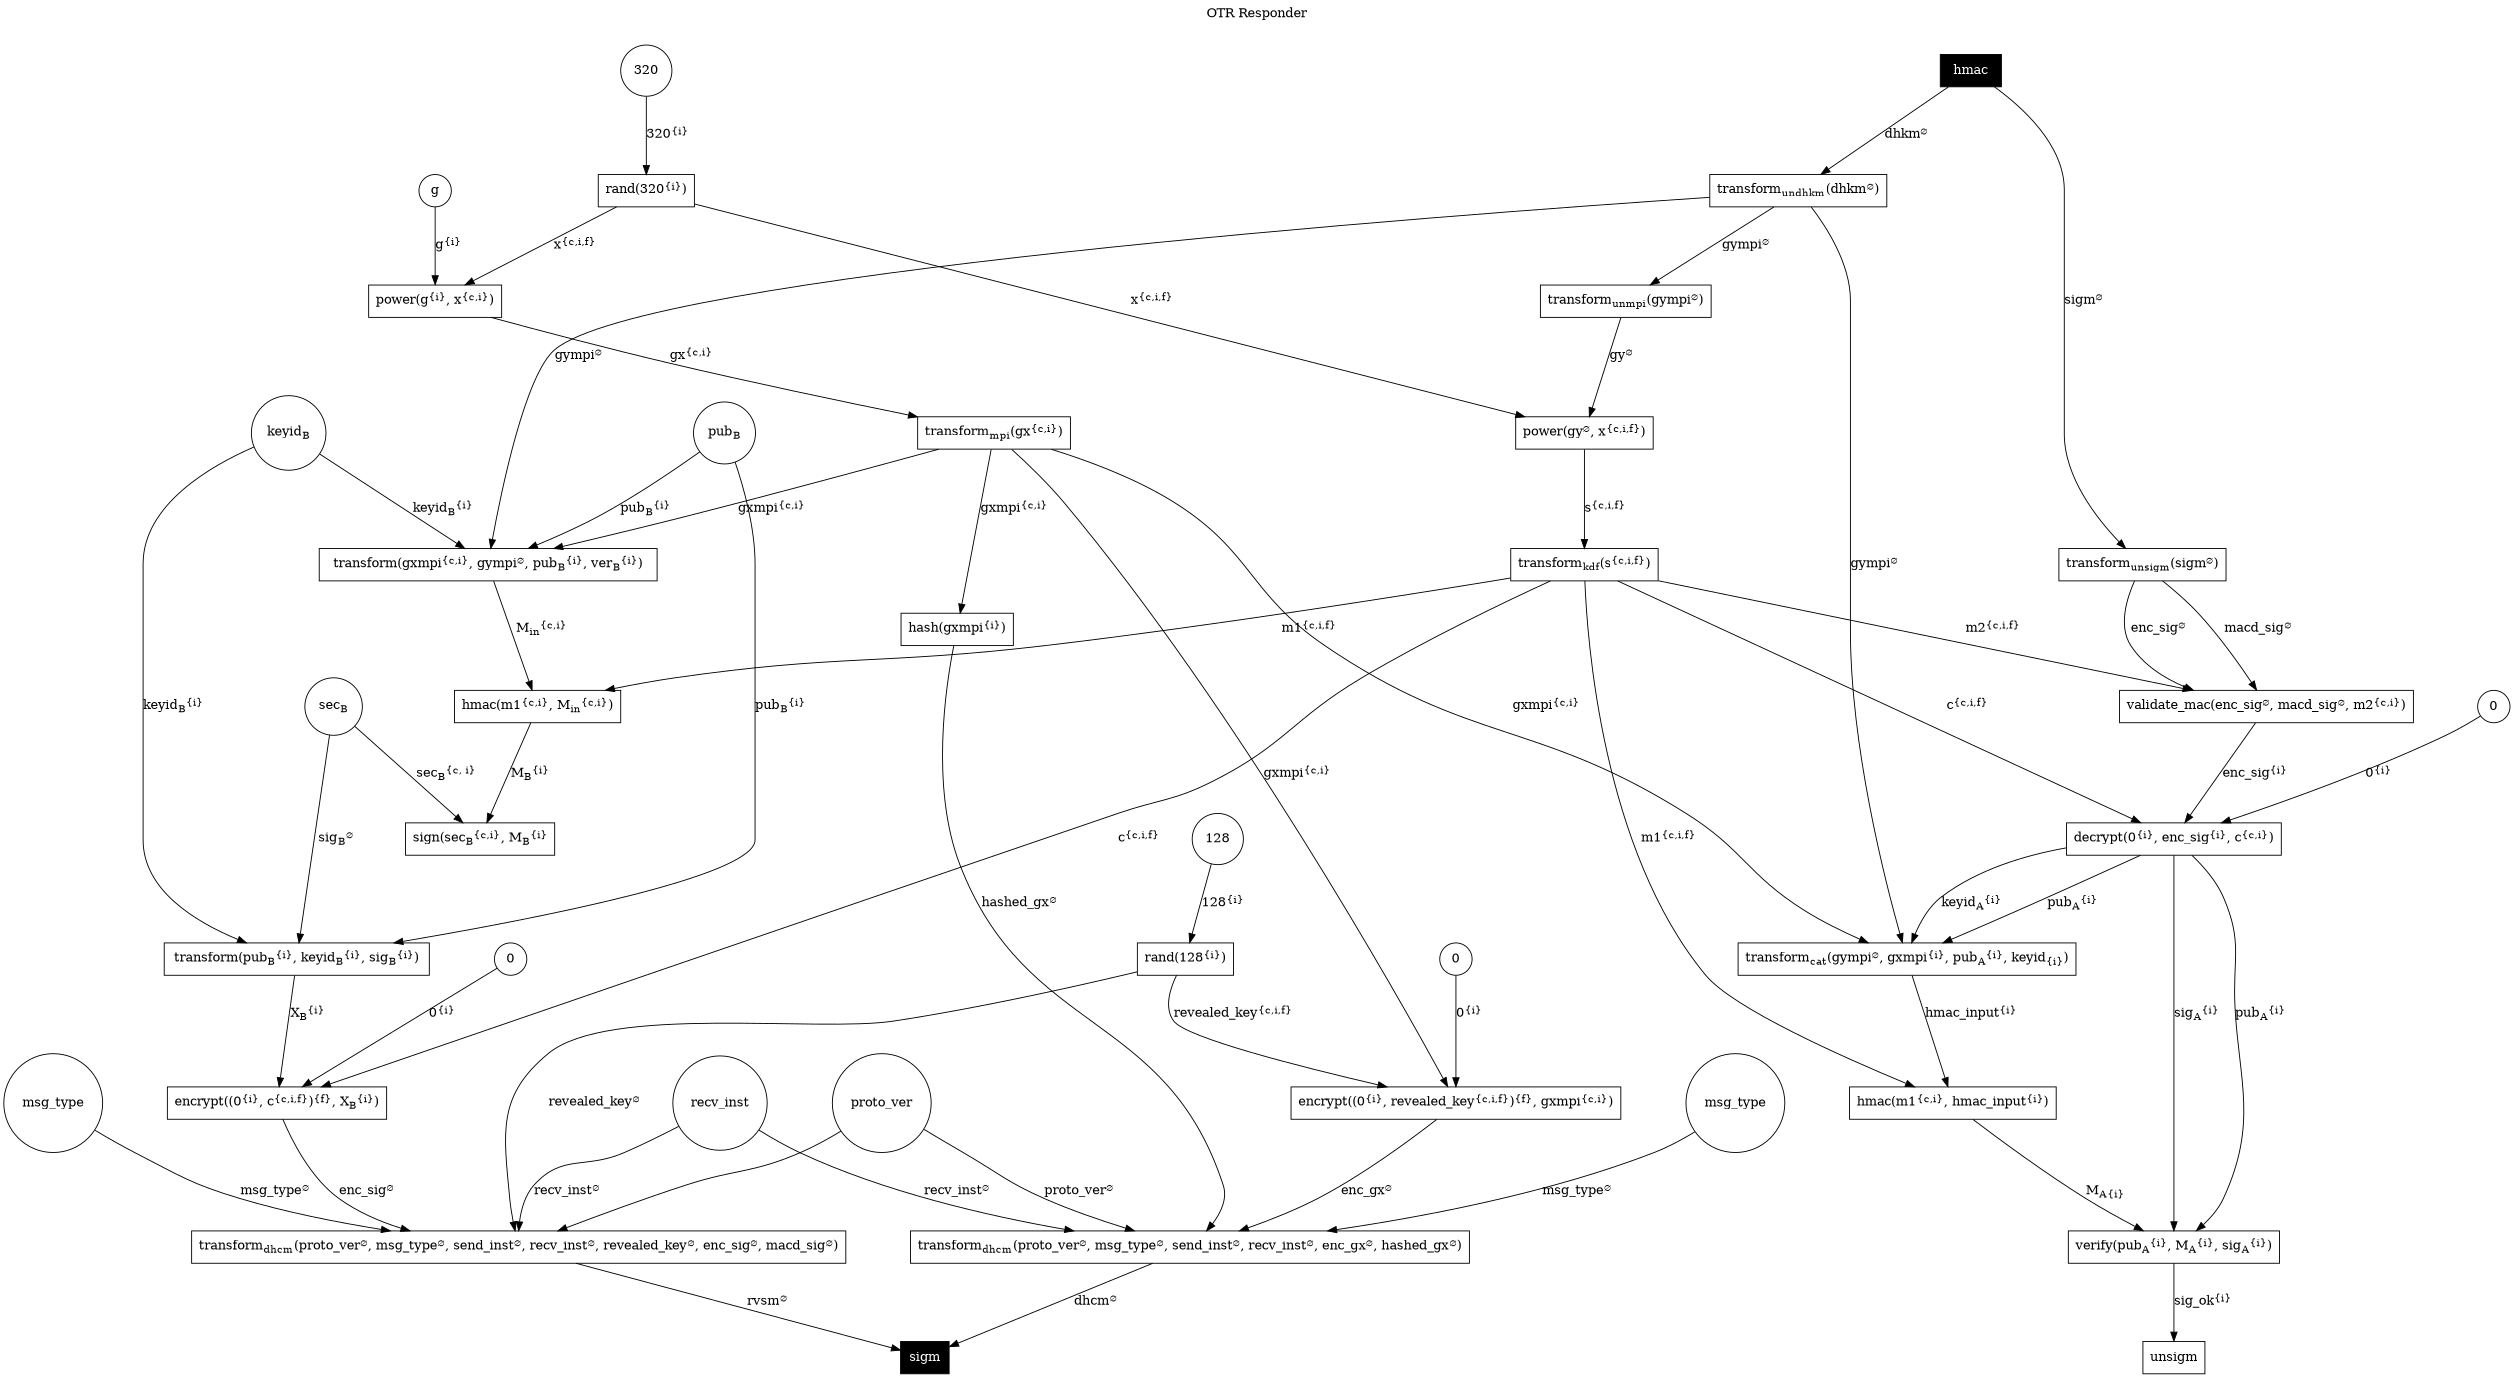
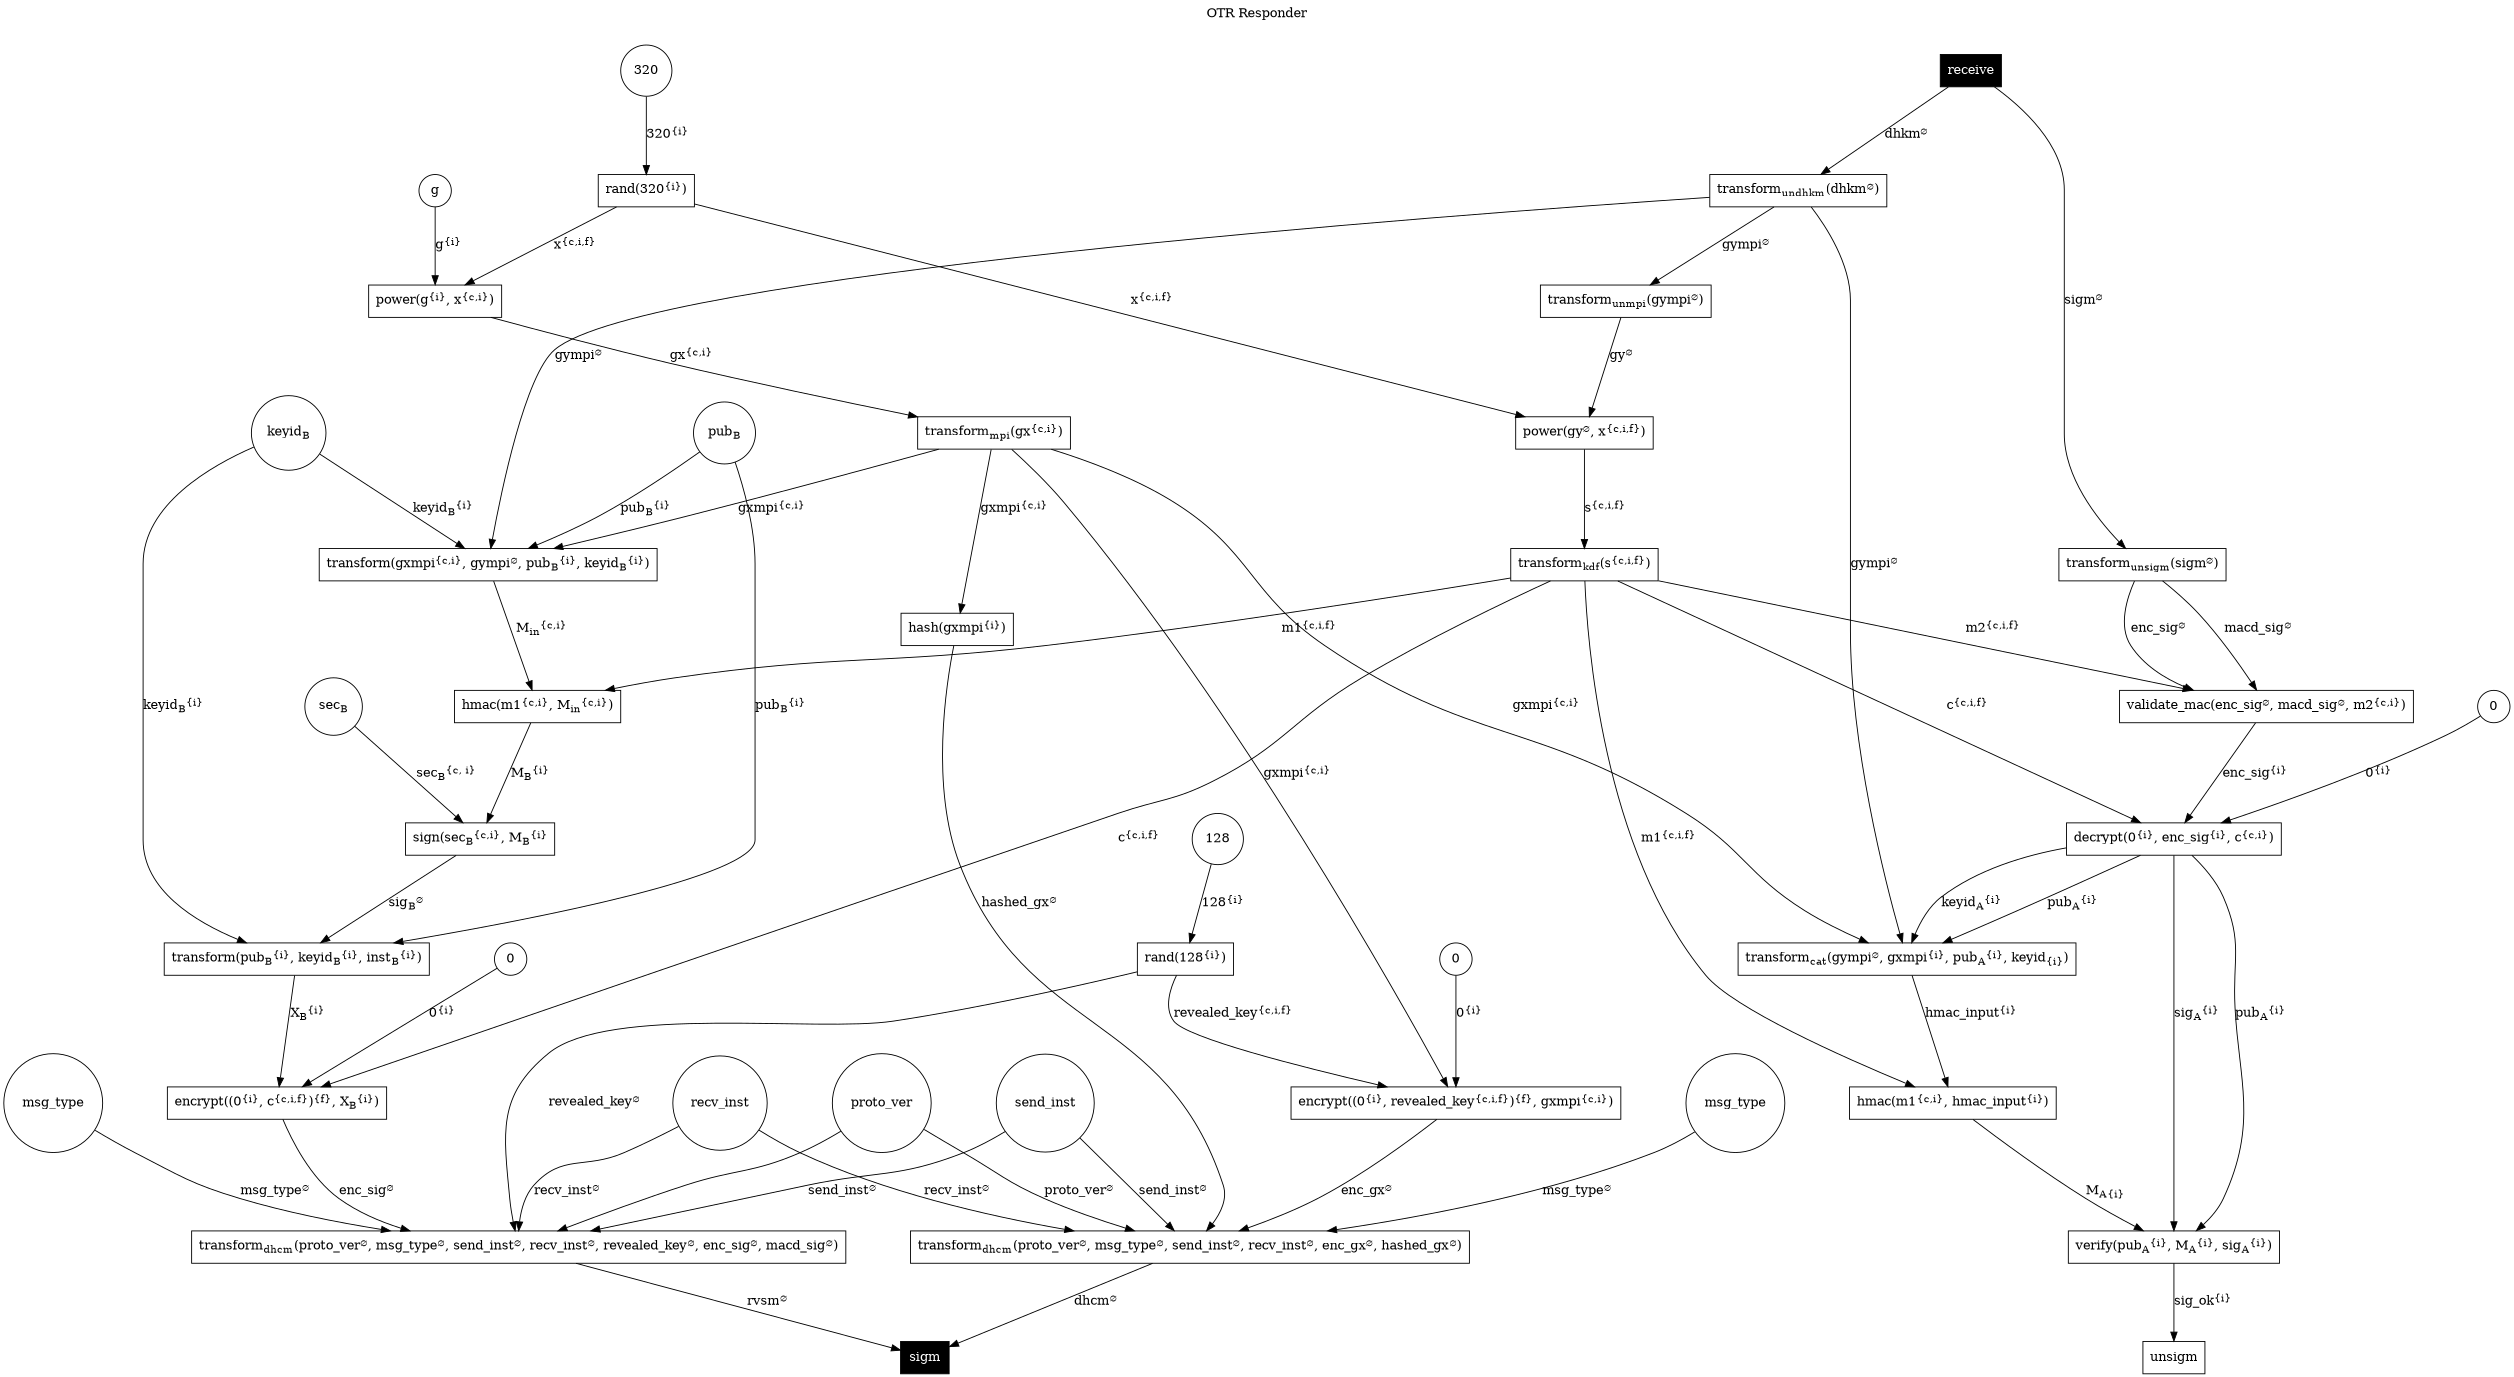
  digraph {
    label="OTR Responder"
    labelloc=t
    nodesep=1.0
    ranksep=1.0
    node [shape=rect]
    n1 [label=<transform<sub>dhcm</sub>(proto_ver<sup>&empty;</sup>, msg_type<sup>&empty;</sup>, send_inst<sup>&empty;</sup>, recv_inst<sup>&empty;</sup>, enc_gx<sup>&empty;</sup>, hashed_gx<sup>&empty;</sup>)>]
    n2 [color=black fontcolor=white label=sigm style=filled]
    n3 [label=<proto_ver> shape=circle]
    n4 [label=<transform<sub>dhcm</sub>(proto_ver<sup>&empty;</sup>, msg_type<sup>&empty;</sup>, send_inst<sup>&empty;</sup>, recv_inst<sup>&empty;</sup>, revealed_key<sup>&empty;</sup>, enc_sig<sup>&empty;</sup>, macd_sig<sup>&empty;</sup>)>]
    n5 [label=<msg_type> shape=circle]
    n6 [label=<msg_type> shape=circle]
+   n7 [label=<send_inst> shape=circle]
    n8 [label=<recv_inst> shape=circle]
    n9 [label=<encrypt((0<sup>{i}</sup>, revealed_key<sup>{c,i,f}</sup>)<sup>{f}</sup>, gxmpi<sup>{c,i}</sup>)>]
    n10 [label=<hash(gxmpi<sup>{i}</sup>)>]
    n11 [label=<0> shape=circle]
    n12 [label=<rand(128<sup>{i}</sup>)>]
    n13 [label=<128> shape=circle]
    n14 [label=<transform<sub>mpi</sub>(gx<sup>{c,i}</sup>)>]
-   n15 [label=<transform(gxmpi<sup>{c,i}</sup>, gympi<sup>&empty;</sup>, pub<sub>B</sub><sup>{i}</sup>, ver<sub>B</sub><sup>{i}</sup>)>]
+   n15 [label=<transform(gxmpi<sup>{c,i}</sup>, gympi<sup>&empty;</sup>, pub<sub>B</sub><sup>{i}</sup>, keyid<sub>B</sub><sup>{i}</sup>)>]
    n16 [label=<transform<sub>cat</sub>(gympi<sup>&empty;</sup>, gxmpi<sup>{i}</sup>, pub<sub>A</sub><sup>{i}</sup>, keyid<sub>{i}</sub>)>]
    n17 [label=<hmac(m1<sup>{c,i}</sup>, M<sub>in</sub><sup>{c,i}</sup>)>]
    n18 [label=<hmac(m1<sup>{c,i}</sup>, hmac_input<sup>{i}</sup>)>]
    n19 [label=<sign(sec<sub>B</sub><sup>{c,i}</sup>, M<sub>B</sub><sup>{i}</sup>>]
    n20 [label=<verify(pub<sub>A</sub><sup>{i}</sup>, M<sub>A</sub><sup>{i}</sup>, sig<sub>A</sub><sup>{i}</sup>)>]
    n21 [label=<power(g<sup>{i}</sup>, x<sup>{c,i}</sup>)>]
    n22 [label=g shape=circle]
    n23 [label=<rand(320<sup>{i}</sup>)>]
    n24 [label=<power(gy<sup>&empty;</sup>, x<sup>{c,i,f}</sup>)>]
    n25 [label=<transform<sub>kdf</sub>(s<sup>{c,i,f}</sup>)>]
    n26 [label=<validate_mac(enc_sig<sup>&empty;</sup>, macd_sig<sup>&empty;</sup>, m2<sup>{c,i}</sup>)>]
    n27 [label=<encrypt((0<sup>{i}</sup>, c<sup>{c,i,f}</sup>)<sup>{f}</sup>, X<sub>B</sub><sup>{i}</sup>)>]
    n28 [label=<decrypt(0<sup>{i}</sup>, enc_sig<sup>{i}</sup>, c<sup>{c,i}</sup>)>]
    n29 [label=<320> shape=circle]
-   n30 [color=black fontcolor=white label=hmac style=filled]
+   n30 [color=black fontcolor=white label=receive style=filled]
    n31 [label=<transform<sub>undhkm</sub>(dhkm<sup>&empty;</sup>)>]
    n32 [label=<transform<sub>unsigm</sub>(sigm<sup>&empty;</sup>)>]
    n33 [label=<transform<sub>unmpi</sub>(gympi<sup>&empty;</sup>)>]
    n34 [label=<0> shape=circle]
-   n35 [label=<transform(pub<sub>B</sub><sup>{i}</sup>, keyid<sub>B</sub><sup>{i}</sup>, sig<sub>B</sub><sup>{i}</sup>)>]
+   n35 [label=<transform(pub<sub>B</sub><sup>{i}</sup>, keyid<sub>B</sub><sup>{i}</sup>, inst<sub>B</sub><sup>{i}</sup>)>]
    n36 [label=unsigm]
    n37 [label=<pub<sub>B</sub>> shape=circle]
    n38 [label=<sec<sub>B</sub>> shape=circle]
    n39 [label=<keyid<sub>B</sub>> shape=circle]
    n40 [label=<0> shape=circle]
    n1 -> n2 [label=<dhcm<sup>&empty;</sup>>]
    n3 -> n1 [label=<proto_ver<sup>&empty;</sup>>]
    n3 -> n4
    n4 -> n2 [label=<rvsm<sup>&empty;</sup>>]
    n5 -> n1 [label=<msg_type<sup>&empty;</sup>>]
    n6 -> n4 [label=<msg_type<sup>&empty;</sup>>]
+   n7 -> n1 [label=<send_inst<sup>&empty;</sup>>]
+   n7 -> n4 [label=<send_inst<sup>&empty;</sup>>]
    n8 -> n1 [label=<recv_inst<sup>&empty;</sup>>]
    n8 -> n4 [label=<recv_inst<sup>&empty;</sup>>]
    n9 -> n1 [label=<enc_gx<sup>&empty;</sup>>]
    n10 -> n1 [label=<hashed_gx<sup>&empty;</sup>>]
    n11 -> n9 [label=<0<sup>{i}</sup>>]
    n12 -> n4 [label=<revealed_key<sup>&empty;</sup>>]
    n12 -> n9 [label=<revealed_key<sup>{c,i,f}</sup>>]
    n13 -> n12 [label=<128<sup>{i}</sup>>]
    n14 -> n9 [label=<gxmpi<sup>{c,i}</sup>>]
    n14 -> n10 [label=<gxmpi<sup>{c,i}</sup>>]
    n14 -> n15 [label=<gxmpi<sup>{c,i}</sup>>]
    n14 -> n16 [label=<gxmpi<sup>{c,i}</sup>>]
    n15 -> n17 [label=<M<sub>in</sub><sup>{c,i}</sup>>]
    n16 -> n18 [label=<hmac_input<sup>{i}</sup>>]
    n17 -> n19 [label=<M<sub>B</sub><sup>{i}</sup>>]
    n18 -> n20 [label=<M<sub>A</sub><sub>{i}</sub>>]
-   n38 -> n35 [label=<sig<sub>B</sub><sup>&empty;</sup>>]
+   n19 -> n35 [label=<sig<sub>B</sub><sup>&empty;</sup>>]
    n20 -> n36 [label=<sig_ok<sup>{i}</sup>>]
    n21 -> n14 [label=<gx<sup>{c,i}</sup>>]
    n22 -> n21 [label=<g<sup>{i}</sup>>]
    n23 -> n21 [label=<x<sup>{c,i,f}</sup>>]
    n23 -> n24 [label=<x<sup>{c,i,f}</sup>>]
    n24 -> n25 [label=<s<sup>{c,i,f}</sup>>]
    n25 -> n17 [label=<m1<sup>{c,i,f}</sup>>]
    n25 -> n18 [label=<m1<sup>{c,i,f}</sup>>]
    n25 -> n26 [label=<m2<sup>{c,i,f}</sup>>]
    n25 -> n27 [label=<c<sup>{c,i,f}</sup>>]
    n25 -> n28 [label=<c<sup>{c,i,f}</sup>>]
    n26 -> n28 [label=<enc_sig<sup>{i}</sup>>]
    n27 -> n4 [label=<enc_sig<sup>&empty;</sup>>]
    n28 -> n16 [label=<pub<sub>A</sub><sup>{i}</sup>>]
    n28 -> n16 [label=<keyid<sub>A</sub><sup>{i}</sup>>]
    n28 -> n20 [label=<sig<sub>A</sub><sup>{i}</sup>>]
    n28 -> n20 [label=<pub<sub>A</sub><sup>{i}</sup>>]
    n29 -> n23 [label=<320<sup>{i}</sup>>]
    n30 -> n31 [label=<dhkm<sup>&empty;</sup>>]
    n30 -> n32 [label=<sigm<sup>&empty;</sup>>]
    n31 -> n15 [label=<gympi<sup>&empty;</sup>>]
    n31 -> n16 [label=<gympi<sup>&empty;</sup>>]
    n31 -> n33 [label=<gympi<sup>&empty;</sup>>]
    n32 -> n26 [label=<enc_sig<sup>&empty;</sup>>]
    n32 -> n26 [label=<macd_sig<sup>&empty;</sup>>]
    n33 -> n24 [label=<gy<sup>&empty;</sup>>]
    n34 -> n27 [label=<0<sup>{i}</sup>>]
    n35 -> n27 [label=<X<sub>B</sub><sup>{i}</sup>>]
    n37 -> n15 [label=<pub<sub>B</sub><sup>{i}</sup>>]
    n37 -> n35 [label=<pub<sub>B</sub><sup>{i}</sup>>]
    n38 -> n19 [label=<sec<sub>B</sub><sup>{c, i}</sup>>]
    n39 -> n15 [label=<keyid<sub>B</sub><sup>{i}</sup>>]
    n39 -> n35 [label=<keyid<sub>B</sub><sup>{i}</sup>>]
    n40 -> n28 [label=<0<sup>{i}</sup>>]
  }
